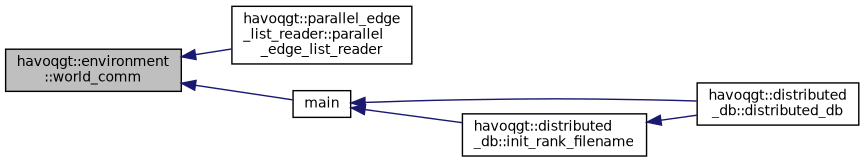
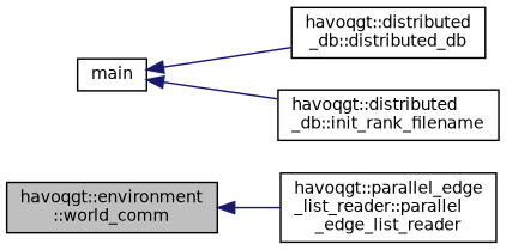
  digraph {
    rankdir=LR
    node [color=black fillcolor=white fontname=Helvetica fontsize=10 shape=record style=filled]
    edge [color=midnightblue dir=back fontname=Helvetica fontsize=10 labelfontname=Helvetica labelfontsize=10 style=solid]
    n1 [fillcolor=grey75 fontcolor=black height=0.2 label="havoqgt::environment\l::world_comm" width=0.4]
    n2 [height=0.2 label="havoqgt::parallel_edge\l_list_reader::parallel\l_edge_list_reader" width=0.4]
    n3 [height=0.2 label=main width=0.4]
    n4 [height=0.2 label="havoqgt::distributed\l_db::distributed_db" width=0.4]
    n5 [height=0.2 label="havoqgt::distributed\l_db::init_rank_filename" width=0.4]
    n1 -> n2
-   n1 -> n3
    n3 -> n4
    n3 -> n5
-   n5 -> n4
  }
